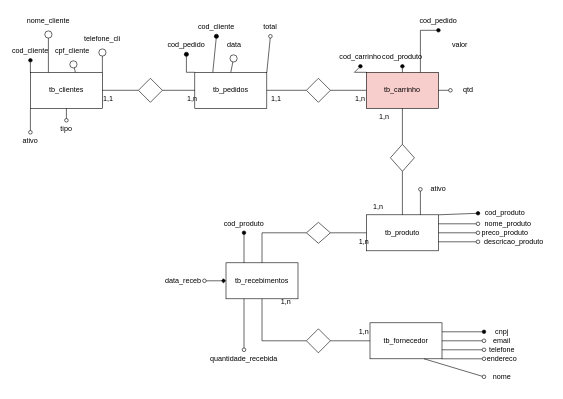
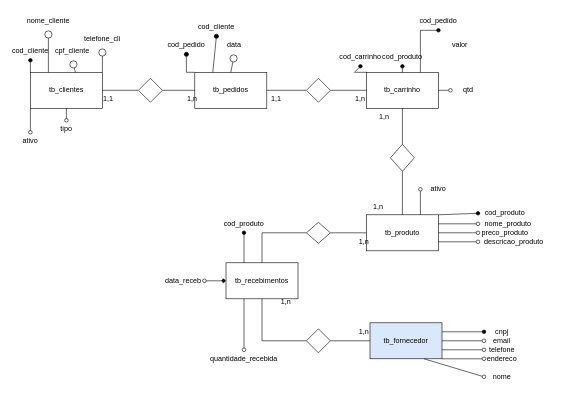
  <mxCell id="0" />
  <mxCell id="1" parent="0" />
  <mxCell id="2" value="tb_clientes" style="rounded=0;whiteSpace=wrap;html=1;" parent="1" vertex="1"><mxGeometry x="50" y="120" width="120" height="60" as="geometry" /></mxCell>
  <mxCell id="3" value="tb_produto" style="rounded=0;whiteSpace=wrap;html=1;" parent="1" vertex="1"><mxGeometry x="610" y="357.5" width="120" height="60" as="geometry" /></mxCell>
- <mxCell id="4" value="tb_carrinho" style="rounded=0;whiteSpace=wrap;html=1;fillColor=#f8cecc;" parent="1" vertex="1"><mxGeometry x="610" y="120" width="120" height="60" as="geometry" /></mxCell>
+ <mxCell id="4" value="tb_carrinho" style="rounded=0;whiteSpace=wrap;html=1;" parent="1" vertex="1"><mxGeometry x="610" y="120" width="120" height="60" as="geometry" /></mxCell>
  <mxCell id="5" value="tb_pedidos" style="rounded=0;whiteSpace=wrap;html=1;" parent="1" vertex="1"><mxGeometry x="324" y="120" width="120" height="60" as="geometry" /></mxCell>
- <mxCell id="6" value="tb_fornecedor" style="rounded=0;whiteSpace=wrap;html=1;" parent="1" vertex="1"><mxGeometry x="616" y="537.5" width="120" height="60" as="geometry" /></mxCell>
+ <mxCell id="6" value="tb_fornecedor" style="rounded=0;whiteSpace=wrap;html=1;fillColor=#dae8fc;" parent="1" vertex="1"><mxGeometry x="616" y="537.5" width="120" height="60" as="geometry" /></mxCell>
  <mxCell id="7" value="tb_recebimentos" style="rounded=0;whiteSpace=wrap;html=1;" parent="1" vertex="1"><mxGeometry x="376" y="437.5" width="120" height="60" as="geometry" /></mxCell>
  <mxCell id="8" value="" style="endArrow=none;html=1;rounded=0;exitX=1;exitY=0.5;exitDx=0;exitDy=0;entryX=0;entryY=0.5;entryDx=0;entryDy=0;" parent="1" source="2" target="10" edge="1"><mxGeometry width="50" height="50" relative="1" as="geometry"><mxPoint x="430" y="360" as="sourcePoint" /><mxPoint x="480" y="310" as="targetPoint" /></mxGeometry></mxCell>
  <mxCell id="9" value="" style="endArrow=none;html=1;rounded=0;exitX=1;exitY=0.5;exitDx=0;exitDy=0;entryX=0;entryY=0.5;entryDx=0;entryDy=0;" parent="1" source="5" target="12" edge="1"><mxGeometry width="50" height="50" relative="1" as="geometry"><mxPoint x="520" y="175" as="sourcePoint" /><mxPoint x="570" y="125" as="targetPoint" /><Array as="points" /></mxGeometry></mxCell>
  <mxCell id="10" value="" style="rhombus;whiteSpace=wrap;html=1;" parent="1" vertex="1"><mxGeometry x="230" y="130" width="40" height="40" as="geometry" /></mxCell>
  <mxCell id="11" value="" style="endArrow=none;html=1;rounded=0;exitX=1;exitY=0.5;exitDx=0;exitDy=0;entryX=0;entryY=0.5;entryDx=0;entryDy=0;" parent="1" source="10" target="5" edge="1"><mxGeometry width="50" height="50" relative="1" as="geometry"><mxPoint x="290" y="200" as="sourcePoint" /><mxPoint x="300" y="150" as="targetPoint" /></mxGeometry></mxCell>
  <mxCell id="12" value="" style="rhombus;whiteSpace=wrap;html=1;" parent="1" vertex="1"><mxGeometry x="510" y="130" width="40" height="40" as="geometry" /></mxCell>
  <mxCell id="13" value="" style="endArrow=none;html=1;rounded=0;exitX=1;exitY=0.5;exitDx=0;exitDy=0;entryX=0;entryY=0.5;entryDx=0;entryDy=0;" parent="1" source="12" target="4" edge="1"><mxGeometry width="50" height="50" relative="1" as="geometry"><mxPoint x="530" y="230" as="sourcePoint" /><mxPoint x="580" y="180" as="targetPoint" /></mxGeometry></mxCell>
  <mxCell id="14" value="" style="endArrow=none;html=1;rounded=0;exitX=0.5;exitY=0;exitDx=0;exitDy=0;" parent="1" source="7" target="15" edge="1"><mxGeometry width="50" height="50" relative="1" as="geometry"><mxPoint x="456" y="387.5" as="sourcePoint" /><mxPoint x="496" y="387.5" as="targetPoint" /><Array as="points"><mxPoint x="436" y="387.5" /></Array></mxGeometry></mxCell>
  <mxCell id="15" value="" style="rhombus;whiteSpace=wrap;html=1;" parent="1" vertex="1"><mxGeometry x="510" y="370" width="40" height="35" as="geometry" /></mxCell>
  <mxCell id="16" value="" style="endArrow=none;html=1;rounded=0;exitX=1;exitY=0.5;exitDx=0;exitDy=0;entryX=0;entryY=0.5;entryDx=0;entryDy=0;" parent="1" source="15" target="3" edge="1"><mxGeometry width="50" height="50" relative="1" as="geometry"><mxPoint x="556" y="447.5" as="sourcePoint" /><mxPoint x="606" y="397.5" as="targetPoint" /></mxGeometry></mxCell>
  <mxCell id="17" value="" style="endArrow=none;html=1;rounded=0;exitX=0.5;exitY=1;exitDx=0;exitDy=0;" parent="1" source="7" target="18" edge="1"><mxGeometry width="50" height="50" relative="1" as="geometry"><mxPoint x="466" y="587.5" as="sourcePoint" /><mxPoint x="516" y="547.5" as="targetPoint" /><Array as="points"><mxPoint x="436" y="567.5" /></Array></mxGeometry></mxCell>
  <mxCell id="18" value="" style="rhombus;whiteSpace=wrap;html=1;" parent="1" vertex="1"><mxGeometry x="510" y="547.5" width="40" height="40" as="geometry" /></mxCell>
  <mxCell id="19" value="" style="endArrow=none;html=1;rounded=0;exitX=1;exitY=0.5;exitDx=0;exitDy=0;entryX=0;entryY=0.5;entryDx=0;entryDy=0;" parent="1" source="18" target="6" edge="1"><mxGeometry width="50" height="50" relative="1" as="geometry"><mxPoint x="576" y="537.5" as="sourcePoint" /><mxPoint x="626" y="487.5" as="targetPoint" /></mxGeometry></mxCell>
  <mxCell id="20" value="" style="endArrow=none;html=1;rounded=0;exitX=0;exitY=0;exitDx=0;exitDy=0;" parent="1" source="2" edge="1"><mxGeometry width="50" height="50" relative="1" as="geometry"><mxPoint x="100" y="110" as="sourcePoint" /><mxPoint x="49.324" y="120" as="targetPoint" /></mxGeometry></mxCell>
  <mxCell id="21" value="" style="endArrow=oval;html=1;rounded=0;endFill=1;exitX=0;exitY=0;exitDx=0;exitDy=0;entryX=0.5;entryY=1;entryDx=0;entryDy=0;endSize=6;" parent="1" source="2" target="22" edge="1"><mxGeometry width="50" height="50" relative="1" as="geometry"><mxPoint x="125" y="60" as="sourcePoint" /><mxPoint x="50" y="80" as="targetPoint" /></mxGeometry></mxCell>
  <mxCell id="22" value="cod_cliente" style="text;html=1;strokeColor=none;fillColor=none;align=center;verticalAlign=middle;whiteSpace=wrap;rounded=0;" parent="1" vertex="1"><mxGeometry x="20" y="70" width="60" height="30" as="geometry" /></mxCell>
  <mxCell id="23" value="" style="endArrow=circle;html=1;rounded=0;endFill=0;entryX=0.5;entryY=1;entryDx=0;entryDy=0;endSize=5;" parent="1" target="24" edge="1"><mxGeometry width="50" height="50" relative="1" as="geometry"><mxPoint x="80" y="120" as="sourcePoint" /><mxPoint x="80" y="40" as="targetPoint" /></mxGeometry></mxCell>
  <mxCell id="24" value="nome_cliente" style="text;html=1;strokeColor=none;fillColor=none;align=center;verticalAlign=middle;whiteSpace=wrap;rounded=0;" parent="1" vertex="1"><mxGeometry x="50" y="20" width="60" height="30" as="geometry" /></mxCell>
  <mxCell id="25" value="" style="endArrow=circle;html=1;rounded=0;endFill=0;endSize=5;exitX=0.625;exitY=0;exitDx=0;exitDy=0;entryX=0.5;entryY=1;entryDx=0;entryDy=0;exitPerimeter=0;" parent="1" source="2" target="26" edge="1"><mxGeometry width="50" height="50" relative="1" as="geometry"><mxPoint x="140" y="120" as="sourcePoint" /><mxPoint x="110" y="80" as="targetPoint" /><Array as="points" /></mxGeometry></mxCell>
  <mxCell id="26" value="cpf_cliente" style="text;html=1;strokeColor=none;fillColor=none;align=center;verticalAlign=middle;whiteSpace=wrap;rounded=0;" parent="1" vertex="1"><mxGeometry x="90" y="70" width="60" height="30" as="geometry" /></mxCell>
  <mxCell id="27" value="" style="endArrow=circle;html=1;rounded=0;endFill=0;endSize=5;exitX=1;exitY=0;exitDx=0;exitDy=0;entryX=0.5;entryY=1;entryDx=0;entryDy=0;" parent="1" source="2" target="28" edge="1"><mxGeometry width="50" height="50" relative="1" as="geometry"><mxPoint x="170" y="90" as="sourcePoint" /><mxPoint x="170" y="90" as="targetPoint" /></mxGeometry></mxCell>
  <mxCell id="28" value="telefone_cli" style="text;html=1;strokeColor=none;fillColor=none;align=center;verticalAlign=middle;whiteSpace=wrap;rounded=0;" parent="1" vertex="1"><mxGeometry x="140" y="50" width="60" height="30" as="geometry" /></mxCell>
  <mxCell id="29" value="" style="endArrow=oval;html=1;rounded=0;endFill=1;endSize=7;strokeWidth=1;exitX=0;exitY=0;exitDx=0;exitDy=0;entryX=0.5;entryY=1;entryDx=0;entryDy=0;" parent="1" source="5" target="30" edge="1"><mxGeometry width="50" height="50" relative="1" as="geometry"><mxPoint x="359" y="110" as="sourcePoint" /><mxPoint x="330" y="70" as="targetPoint" /><Array as="points"><mxPoint x="310" y="120" /></Array></mxGeometry></mxCell>
  <mxCell id="30" value="cod_pedido" style="text;html=1;strokeColor=none;fillColor=none;align=center;verticalAlign=middle;whiteSpace=wrap;rounded=0;" parent="1" vertex="1"><mxGeometry x="280" y="60" width="60" height="30" as="geometry" /></mxCell>
  <mxCell id="31" value="" style="endArrow=oval;html=1;rounded=0;endFill=1;endSize=7;exitX=0.25;exitY=0;exitDx=0;exitDy=0;entryX=0.5;entryY=1;entryDx=0;entryDy=0;" parent="1" source="5" target="32" edge="1"><mxGeometry width="50" height="50" relative="1" as="geometry"><mxPoint x="365" y="100" as="sourcePoint" /><mxPoint x="360" y="40" as="targetPoint" /></mxGeometry></mxCell>
  <mxCell id="32" value="cod_cliente" style="text;html=1;strokeColor=none;fillColor=none;align=center;verticalAlign=middle;whiteSpace=wrap;rounded=0;" parent="1" vertex="1"><mxGeometry x="330" y="30" width="60" height="30" as="geometry" /></mxCell>
  <mxCell id="33" value="" style="endArrow=circle;html=1;rounded=0;endFill=0;endSize=5;exitX=0.5;exitY=0;exitDx=0;exitDy=0;entryX=0.5;entryY=1;entryDx=0;entryDy=0;" parent="1" source="5" target="44" edge="1"><mxGeometry width="50" height="50" relative="1" as="geometry"><mxPoint x="390" y="120" as="sourcePoint" /><mxPoint x="390" y="90" as="targetPoint" /></mxGeometry></mxCell>
  <mxCell id="34" value="" style="endArrow=none;html=1;rounded=0;startArrow=oval;startFill=1;entryX=1;entryY=0.25;entryDx=0;entryDy=0;exitX=0;exitY=0.5;exitDx=0;exitDy=0;" parent="1" source="43" target="6" edge="1"><mxGeometry width="50" height="50" relative="1" as="geometry"><mxPoint x="786" y="497.5" as="sourcePoint" /><mxPoint x="696" y="527.5" as="targetPoint" /></mxGeometry></mxCell>
  <mxCell id="35" value="" style="endArrow=none;html=1;rounded=0;startArrow=oval;startFill=0;entryX=1;entryY=0.75;entryDx=0;entryDy=0;exitX=0;exitY=0.5;exitDx=0;exitDy=0;" parent="1" source="41" target="6" edge="1"><mxGeometry width="50" height="50" relative="1" as="geometry"><mxPoint x="826" y="667.5" as="sourcePoint" /><mxPoint x="696" y="527.5" as="targetPoint" /></mxGeometry></mxCell>
  <mxCell id="36" value="" style="endArrow=none;html=1;rounded=0;startArrow=oval;startFill=0;entryX=1;entryY=1;entryDx=0;entryDy=0;exitX=0;exitY=0.5;exitDx=0;exitDy=0;" parent="1" source="42" target="6" edge="1"><mxGeometry width="50" height="50" relative="1" as="geometry"><mxPoint x="796" y="597.5" as="sourcePoint" /><mxPoint x="746" y="592.5" as="targetPoint" /></mxGeometry></mxCell>
  <mxCell id="37" value="" style="endArrow=none;html=1;rounded=0;startArrow=oval;startFill=0;entryX=0.75;entryY=1;entryDx=0;entryDy=0;exitX=0;exitY=0.5;exitDx=0;exitDy=0;" parent="1" source="39" target="6" edge="1"><mxGeometry width="50" height="50" relative="1" as="geometry"><mxPoint x="796" y="617.5" as="sourcePoint" /><mxPoint x="756" y="602.5" as="targetPoint" /></mxGeometry></mxCell>
  <mxCell id="38" value="" style="endArrow=none;html=1;rounded=0;startArrow=oval;startFill=0;entryX=1;entryY=0.5;entryDx=0;entryDy=0;exitX=0;exitY=0.5;exitDx=0;exitDy=0;" parent="1" source="40" target="6" edge="1"><mxGeometry width="50" height="50" relative="1" as="geometry"><mxPoint x="796" y="567.5" as="sourcePoint" /><mxPoint x="796" y="642.5" as="targetPoint" /></mxGeometry></mxCell>
  <mxCell id="39" value="nome" style="text;html=1;strokeColor=none;fillColor=none;align=center;verticalAlign=middle;whiteSpace=wrap;rounded=0;" parent="1" vertex="1"><mxGeometry x="806" y="612.5" width="60" height="30" as="geometry" /></mxCell>
  <mxCell id="40" value="email" style="text;html=1;strokeColor=none;fillColor=none;align=center;verticalAlign=middle;whiteSpace=wrap;rounded=0;" parent="1" vertex="1"><mxGeometry x="806" y="552.5" width="60" height="30" as="geometry" /></mxCell>
  <mxCell id="41" value="telefone" style="text;html=1;strokeColor=none;fillColor=none;align=center;verticalAlign=middle;whiteSpace=wrap;rounded=0;" parent="1" vertex="1"><mxGeometry x="806" y="567.5" width="60" height="30" as="geometry" /></mxCell>
  <mxCell id="42" value="endereco" style="text;html=1;strokeColor=none;fillColor=none;align=center;verticalAlign=middle;whiteSpace=wrap;rounded=0;" parent="1" vertex="1"><mxGeometry x="806" y="582.5" width="60" height="30" as="geometry" /></mxCell>
  <mxCell id="43" value="cnpj" style="text;html=1;strokeColor=none;fillColor=none;align=center;verticalAlign=middle;whiteSpace=wrap;rounded=0;" parent="1" vertex="1"><mxGeometry x="806" y="537.5" width="60" height="30" as="geometry" /></mxCell>
  <mxCell id="44" value="data" style="text;html=1;strokeColor=none;fillColor=none;align=center;verticalAlign=middle;whiteSpace=wrap;rounded=0;" parent="1" vertex="1"><mxGeometry x="360" y="60" width="60" height="30" as="geometry" /></mxCell>
  <mxCell id="45" style="edgeStyle=none;rounded=0;orthogonalLoop=1;jettySize=auto;html=1;exitX=0.5;exitY=0;exitDx=0;exitDy=0;" parent="1" source="44" target="44" edge="1"><mxGeometry relative="1" as="geometry" /></mxCell>
- <mxCell id="46" value="total" style="text;html=1;strokeColor=none;fillColor=none;align=center;verticalAlign=middle;whiteSpace=wrap;rounded=0;" parent="1" vertex="1"><mxGeometry x="420" y="30" width="60" height="30" as="geometry" /></mxCell>
- <mxCell id="47" value="" style="endArrow=none;html=1;rounded=0;startArrow=oval;startFill=0;entryX=1;entryY=0;entryDx=0;entryDy=0;exitX=0.5;exitY=1;exitDx=0;exitDy=0;" parent="1" source="46" target="5" edge="1"><mxGeometry width="50" height="50" relative="1" as="geometry"><mxPoint x="520" y="70" as="sourcePoint" /><mxPoint x="410" y="130" as="targetPoint" /></mxGeometry></mxCell>
  <mxCell id="48" value="valor" style="text;html=1;strokeColor=none;fillColor=none;align=center;verticalAlign=middle;whiteSpace=wrap;rounded=0;" parent="1" vertex="1"><mxGeometry x="736" y="60" width="60" height="30" as="geometry" /></mxCell>
  <mxCell id="49" value="cod_pedido" style="text;html=1;strokeColor=none;fillColor=none;align=center;verticalAlign=middle;whiteSpace=wrap;rounded=0;" parent="1" vertex="1"><mxGeometry x="700" y="20" width="60" height="30" as="geometry" /></mxCell>
  <mxCell id="50" value="cod_produto" style="text;html=1;strokeColor=none;fillColor=none;align=center;verticalAlign=middle;whiteSpace=wrap;rounded=0;" parent="1" vertex="1"><mxGeometry x="640" y="80" width="60" height="30" as="geometry" /></mxCell>
  <mxCell id="51" value="cod_carrinho" style="text;html=1;strokeColor=none;fillColor=none;align=center;verticalAlign=middle;whiteSpace=wrap;rounded=0;" parent="1" vertex="1"><mxGeometry x="570" y="80" width="60" height="30" as="geometry" /></mxCell>
  <mxCell id="52" value="" style="endArrow=none;html=1;rounded=0;startArrow=oval;startFill=1;entryX=0;entryY=0;entryDx=0;entryDy=0;exitX=0.5;exitY=1;exitDx=0;exitDy=0;" parent="1" source="51" target="4" edge="1"><mxGeometry width="50" height="50" relative="1" as="geometry"><mxPoint x="540" y="70" as="sourcePoint" /><mxPoint x="410" y="50" as="targetPoint" /><Array as="points"><mxPoint x="590" y="120" /></Array></mxGeometry></mxCell>
  <mxCell id="53" value="" style="endArrow=none;html=1;rounded=0;startArrow=oval;startFill=1;entryX=0.5;entryY=0;entryDx=0;entryDy=0;exitX=0.5;exitY=1;exitDx=0;exitDy=0;" parent="1" source="50" target="4" edge="1"><mxGeometry width="50" height="50" relative="1" as="geometry"><mxPoint x="630" y="100" as="sourcePoint" /><mxPoint x="630" y="140" as="targetPoint" /></mxGeometry></mxCell>
  <mxCell id="54" value="" style="endArrow=none;html=1;rounded=0;startArrow=oval;startFill=1;entryX=0.75;entryY=0;entryDx=0;entryDy=0;exitX=0.5;exitY=1;exitDx=0;exitDy=0;" parent="1" source="49" target="4" edge="1"><mxGeometry width="50" height="50" relative="1" as="geometry"><mxPoint x="640" y="110" as="sourcePoint" /><mxPoint x="640" y="150" as="targetPoint" /><Array as="points"><mxPoint x="700" y="50" /></Array></mxGeometry></mxCell>
  <mxCell id="55" value="" style="endArrow=none;html=1;rounded=0;startArrow=oval;startFill=1;entryX=1;entryY=0;entryDx=0;entryDy=0;exitX=0;exitY=0.5;exitDx=0;exitDy=0;" parent="1" source="59" target="3" edge="1"><mxGeometry width="50" height="50" relative="1" as="geometry"><mxPoint x="836" y="347.5" as="sourcePoint" /><mxPoint x="766" y="347.5" as="targetPoint" /></mxGeometry></mxCell>
  <mxCell id="56" value="" style="endArrow=none;html=1;rounded=0;startArrow=oval;startFill=0;entryX=1;entryY=0.25;entryDx=0;entryDy=0;exitX=0;exitY=0.5;exitDx=0;exitDy=0;" parent="1" source="60" target="3" edge="1"><mxGeometry width="50" height="50" relative="1" as="geometry"><mxPoint x="976" y="417.5" as="sourcePoint" /><mxPoint x="906" y="417.5" as="targetPoint" /></mxGeometry></mxCell>
  <mxCell id="57" value="" style="endArrow=none;html=1;rounded=0;startArrow=oval;startFill=0;entryX=1;entryY=0.5;entryDx=0;entryDy=0;exitX=0;exitY=0.5;exitDx=0;exitDy=0;" parent="1" source="62" target="3" edge="1"><mxGeometry width="50" height="50" relative="1" as="geometry"><mxPoint x="796" y="397.5" as="sourcePoint" /><mxPoint x="916" y="427.5" as="targetPoint" /></mxGeometry></mxCell>
  <mxCell id="58" value="" style="endArrow=none;html=1;rounded=0;startArrow=oval;startFill=0;entryX=1;entryY=0.75;entryDx=0;entryDy=0;exitX=0;exitY=0.5;exitDx=0;exitDy=0;" parent="1" source="61" target="3" edge="1"><mxGeometry width="50" height="50" relative="1" as="geometry"><mxPoint x="996" y="437.5" as="sourcePoint" /><mxPoint x="926" y="437.5" as="targetPoint" /></mxGeometry></mxCell>
  <mxCell id="59" value="cod_produto" style="text;html=1;strokeColor=none;fillColor=none;align=center;verticalAlign=middle;whiteSpace=wrap;rounded=0;" parent="1" vertex="1"><mxGeometry x="796" y="340" width="90" height="30" as="geometry" /></mxCell>
  <mxCell id="60" value="nome_produto" style="text;html=1;strokeColor=none;fillColor=none;align=center;verticalAlign=middle;whiteSpace=wrap;rounded=0;" parent="1" vertex="1"><mxGeometry x="796" y="357.5" width="100" height="30" as="geometry" /></mxCell>
  <mxCell id="61" value="descricao_produto" style="text;html=1;strokeColor=none;fillColor=none;align=center;verticalAlign=middle;whiteSpace=wrap;rounded=0;" parent="1" vertex="1"><mxGeometry x="796" y="387.5" width="120" height="30" as="geometry" /></mxCell>
  <mxCell id="62" value="preco_produto" style="text;html=1;strokeColor=none;fillColor=none;align=center;verticalAlign=middle;whiteSpace=wrap;rounded=0;" parent="1" vertex="1"><mxGeometry x="796" y="372.5" width="90" height="30" as="geometry" /></mxCell>
  <mxCell id="63" value="data_receb" style="text;html=1;strokeColor=none;fillColor=none;align=center;verticalAlign=middle;whiteSpace=wrap;rounded=0;" parent="1" vertex="1"><mxGeometry x="270" y="452.5" width="70" height="30" as="geometry" /></mxCell>
  <mxCell id="64" value="cod_produto" style="text;html=1;strokeColor=none;fillColor=none;align=center;verticalAlign=middle;whiteSpace=wrap;rounded=0;" parent="1" vertex="1"><mxGeometry x="366" y="357.5" width="80" height="30" as="geometry" /></mxCell>
  <mxCell id="65" value="quantidade_recebida" style="text;html=1;strokeColor=none;fillColor=none;align=center;verticalAlign=middle;whiteSpace=wrap;rounded=0;" parent="1" vertex="1"><mxGeometry x="341" y="582.5" width="130" height="30" as="geometry" /></mxCell>
  <mxCell id="66" value="" style="endArrow=none;html=1;rounded=0;startArrow=oval;startFill=1;entryX=0.25;entryY=0;entryDx=0;entryDy=0;exitX=0.5;exitY=1;exitDx=0;exitDy=0;" parent="1" source="64" target="7" edge="1"><mxGeometry width="50" height="50" relative="1" as="geometry"><mxPoint x="436" y="357.5" as="sourcePoint" /><mxPoint x="696" y="387.5" as="targetPoint" /></mxGeometry></mxCell>
  <mxCell id="67" value="" style="endArrow=diamond;html=1;rounded=0;startArrow=oval;startFill=0;entryX=0;entryY=0.5;entryDx=0;entryDy=0;exitX=1;exitY=0.5;exitDx=0;exitDy=0;" parent="1" source="63" target="7" edge="1"><mxGeometry width="50" height="50" relative="1" as="geometry"><mxPoint x="341" y="467.5" as="sourcePoint" /><mxPoint x="696" y="387.5" as="targetPoint" /></mxGeometry></mxCell>
  <mxCell id="68" value="" style="endArrow=none;html=1;rounded=0;startArrow=oval;startFill=0;entryX=0.25;entryY=1;entryDx=0;entryDy=0;exitX=0.5;exitY=0;exitDx=0;exitDy=0;" parent="1" source="65" target="7" edge="1"><mxGeometry width="50" height="50" relative="1" as="geometry"><mxPoint x="656" y="447.5" as="sourcePoint" /><mxPoint x="706" y="397.5" as="targetPoint" /></mxGeometry></mxCell>
  <mxCell id="69" value="1,n" style="text;html=1;strokeColor=none;fillColor=none;align=center;verticalAlign=middle;whiteSpace=wrap;rounded=0;" parent="1" vertex="1"><mxGeometry x="576" y="537.5" width="60" height="30" as="geometry" /></mxCell>
  <mxCell id="70" value="1,n" style="text;html=1;strokeColor=none;fillColor=none;align=center;verticalAlign=middle;whiteSpace=wrap;rounded=0;" parent="1" vertex="1"><mxGeometry x="446" y="487.5" width="60" height="30" as="geometry" /></mxCell>
  <mxCell id="71" value="1,n" style="text;html=1;strokeColor=none;fillColor=none;align=center;verticalAlign=middle;whiteSpace=wrap;rounded=0;" parent="1" vertex="1"><mxGeometry x="576" y="387.5" width="60" height="30" as="geometry" /></mxCell>
  <mxCell id="72" value="1,n" style="text;html=1;strokeColor=none;fillColor=none;align=center;verticalAlign=middle;whiteSpace=wrap;rounded=0;" parent="1" vertex="1"><mxGeometry x="290" y="150" width="60" height="30" as="geometry" /></mxCell>
  <mxCell id="73" value="1,1" style="text;html=1;strokeColor=none;fillColor=none;align=center;verticalAlign=middle;whiteSpace=wrap;rounded=0;" parent="1" vertex="1"><mxGeometry x="150" y="150" width="60" height="30" as="geometry" /></mxCell>
  <mxCell id="74" value="1,n" style="text;html=1;strokeColor=none;fillColor=none;align=center;verticalAlign=middle;whiteSpace=wrap;rounded=0;" parent="1" vertex="1"><mxGeometry x="570" y="150" width="60" height="30" as="geometry" /></mxCell>
  <mxCell id="75" value="1,1" style="text;html=1;strokeColor=none;fillColor=none;align=center;verticalAlign=middle;whiteSpace=wrap;rounded=0;" parent="1" vertex="1"><mxGeometry x="430" y="150" width="60" height="30" as="geometry" /></mxCell>
  <mxCell id="76" value="" style="endArrow=none;html=1;rounded=0;exitX=0.5;exitY=0;exitDx=0;exitDy=0;" edge="1" parent="1" source="87" target="4"><mxGeometry width="50" height="50" relative="1" as="geometry"><mxPoint x="500" y="340" as="sourcePoint" /><mxPoint x="550" y="290" as="targetPoint" /></mxGeometry></mxCell>
  <mxCell id="77" value="ativo" style="text;html=1;strokeColor=none;fillColor=none;align=center;verticalAlign=middle;whiteSpace=wrap;rounded=0;" vertex="1" parent="1"><mxGeometry x="20" y="220" width="60" height="30" as="geometry" /></mxCell>
  <mxCell id="78" value="" style="endArrow=none;html=1;rounded=0;startArrow=oval;startFill=0;exitX=0.5;exitY=0;exitDx=0;exitDy=0;entryX=0;entryY=1;entryDx=0;entryDy=0;" edge="1" parent="1" source="77" target="2"><mxGeometry width="50" height="50" relative="1" as="geometry"><mxPoint x="560" y="410" as="sourcePoint" /><mxPoint x="80" y="190" as="targetPoint" /></mxGeometry></mxCell>
  <mxCell id="79" value="tipo" style="text;html=1;strokeColor=none;fillColor=none;align=center;verticalAlign=middle;whiteSpace=wrap;rounded=0;" vertex="1" parent="1"><mxGeometry x="80" y="200" width="60" height="30" as="geometry" /></mxCell>
  <mxCell id="80" value="" style="endArrow=none;html=1;rounded=0;startArrow=oval;startFill=0;exitX=0.5;exitY=0;exitDx=0;exitDy=0;entryX=0.5;entryY=1;entryDx=0;entryDy=0;" edge="1" parent="1" source="79" target="2"><mxGeometry width="50" height="50" relative="1" as="geometry"><mxPoint x="145" y="240" as="sourcePoint" /><mxPoint x="195" y="190" as="targetPoint" /></mxGeometry></mxCell>
  <mxCell id="81" value="qtd" style="text;html=1;strokeColor=none;fillColor=none;align=center;verticalAlign=middle;whiteSpace=wrap;rounded=0;" vertex="1" parent="1"><mxGeometry x="750" y="135" width="60" height="30" as="geometry" /></mxCell>
  <mxCell id="82" value="" style="endArrow=none;html=1;rounded=0;startArrow=oval;startFill=0;entryX=1;entryY=0.5;entryDx=0;entryDy=0;exitX=0;exitY=0.5;exitDx=0;exitDy=0;" edge="1" parent="1" source="81" target="4"><mxGeometry width="50" height="50" relative="1" as="geometry"><mxPoint x="720" y="210" as="sourcePoint" /><mxPoint x="770" y="160" as="targetPoint" /></mxGeometry></mxCell>
  <mxCell id="83" value="" style="endArrow=none;html=1;rounded=0;startArrow=oval;startFill=0;entryX=0.75;entryY=0;entryDx=0;entryDy=0;exitX=0;exitY=0.5;exitDx=0;exitDy=0;" edge="1" parent="1" source="84" target="3"><mxGeometry width="50" height="50" relative="1" as="geometry"><mxPoint x="800" y="330" as="sourcePoint" /><mxPoint x="700" y="360" as="targetPoint" /><Array as="points"><mxPoint x="700" y="330" /></Array></mxGeometry></mxCell>
  <mxCell id="84" value="ativo" style="text;html=1;strokeColor=none;fillColor=none;align=center;verticalAlign=middle;whiteSpace=wrap;rounded=0;" vertex="1" parent="1"><mxGeometry x="700" y="300" width="60" height="30" as="geometry" /></mxCell>
  <mxCell id="85" value="1,n" style="text;html=1;strokeColor=none;fillColor=none;align=center;verticalAlign=middle;whiteSpace=wrap;rounded=0;" vertex="1" parent="1"><mxGeometry x="610" y="180" width="60" height="30" as="geometry" /></mxCell>
  <mxCell id="86" value="1,n" style="text;html=1;strokeColor=none;fillColor=none;align=center;verticalAlign=middle;whiteSpace=wrap;rounded=0;" vertex="1" parent="1"><mxGeometry x="600" y="330" width="60" height="30" as="geometry" /></mxCell>
  <mxCell id="87" value="" style="rhombus;whiteSpace=wrap;html=1;" vertex="1" parent="1"><mxGeometry x="650" y="240" width="40" height="45" as="geometry" /></mxCell>
  <mxCell id="88" value="" style="endArrow=none;html=1;rounded=0;entryX=0.5;entryY=1;entryDx=0;entryDy=0;exitX=0.5;exitY=0;exitDx=0;exitDy=0;" edge="1" parent="1" source="3" target="87"><mxGeometry width="50" height="50" relative="1" as="geometry"><mxPoint x="560" y="380" as="sourcePoint" /><mxPoint x="610" y="330" as="targetPoint" /></mxGeometry></mxCell>
